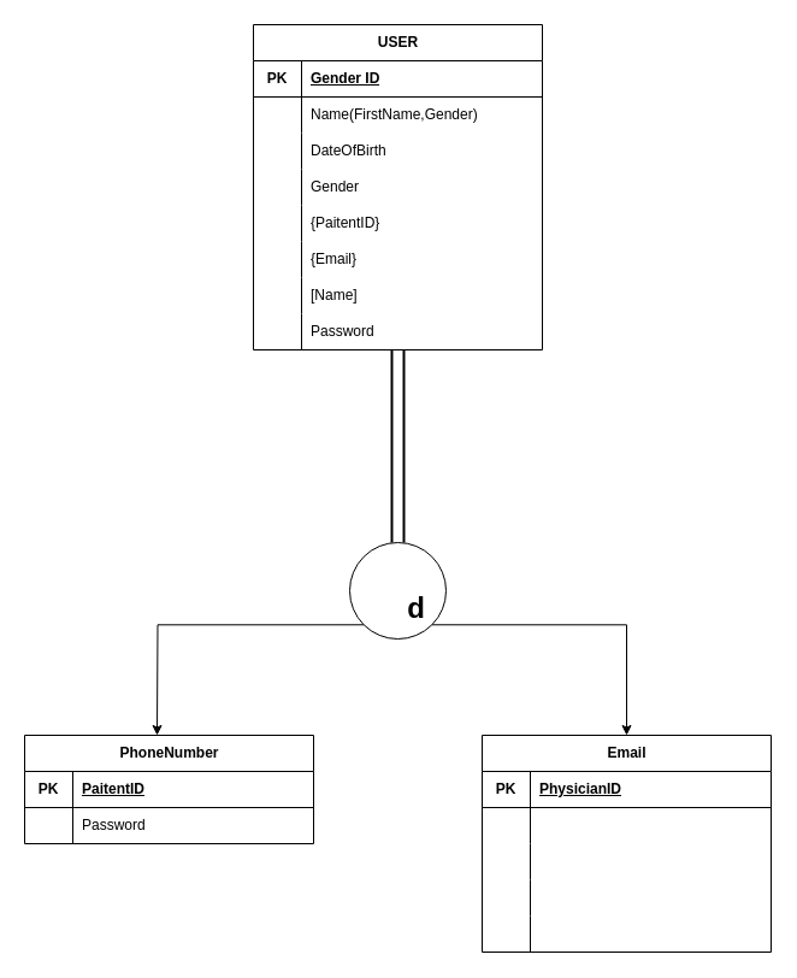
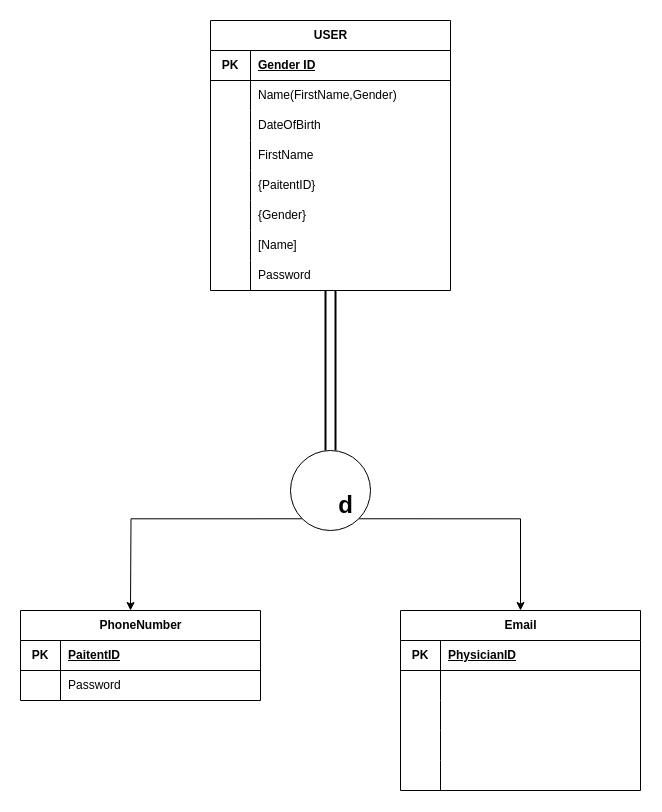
  <mxCell id="0" />
  <mxCell id="1" parent="0" />
  <mxCell id="2" value="USER" style="shape=table;startSize=30;container=1;collapsible=1;childLayout=tableLayout;fixedRows=1;rowLines=0;fontStyle=1;align=center;resizeLast=1;html=1;" vertex="1" parent="1"><mxGeometry x="210" y="20" width="240" height="270" as="geometry" /></mxCell>
  <mxCell id="3" value="" style="shape=tableRow;horizontal=0;startSize=0;swimlaneHead=0;swimlaneBody=0;fillColor=none;collapsible=0;dropTarget=0;points=[[0,0.5],[1,0.5]];portConstraint=eastwest;top=0;left=0;right=0;bottom=1;" vertex="1" parent="2"><mxGeometry y="30" width="240" height="30" as="geometry" /></mxCell>
  <mxCell id="4" value="PK" style="shape=partialRectangle;connectable=0;fillColor=none;top=0;left=0;bottom=0;right=0;fontStyle=1;overflow=hidden;whiteSpace=wrap;html=1;" vertex="1" parent="3"><mxGeometry width="40" height="30" as="geometry"><mxRectangle width="40" height="30" as="alternateBounds" /></mxGeometry></mxCell>
  <mxCell id="5" value="Gender ID" style="shape=partialRectangle;connectable=0;fillColor=none;top=0;left=0;bottom=0;right=0;align=left;spacingLeft=6;fontStyle=5;overflow=hidden;whiteSpace=wrap;html=1;" vertex="1" parent="3"><mxGeometry x="40" width="200" height="30" as="geometry"><mxRectangle width="200" height="30" as="alternateBounds" /></mxGeometry></mxCell>
  <mxCell id="6" value="" style="shape=tableRow;horizontal=0;startSize=0;swimlaneHead=0;swimlaneBody=0;fillColor=none;collapsible=0;dropTarget=0;points=[[0,0.5],[1,0.5]];portConstraint=eastwest;top=0;left=0;right=0;bottom=0;" vertex="1" parent="2"><mxGeometry y="60" width="240" height="30" as="geometry" /></mxCell>
  <mxCell id="7" value="" style="shape=partialRectangle;connectable=0;fillColor=none;top=0;left=0;bottom=0;right=0;editable=1;overflow=hidden;whiteSpace=wrap;html=1;" vertex="1" parent="6"><mxGeometry width="40" height="30" as="geometry"><mxRectangle width="40" height="30" as="alternateBounds" /></mxGeometry></mxCell>
  <mxCell id="8" value="Name(FirstName,Gender)" style="shape=partialRectangle;connectable=0;fillColor=none;top=0;left=0;bottom=0;right=0;align=left;spacingLeft=6;overflow=hidden;whiteSpace=wrap;html=1;" vertex="1" parent="6"><mxGeometry x="40" width="200" height="30" as="geometry"><mxRectangle width="200" height="30" as="alternateBounds" /></mxGeometry></mxCell>
  <mxCell id="9" value="" style="shape=tableRow;horizontal=0;startSize=0;swimlaneHead=0;swimlaneBody=0;fillColor=none;collapsible=0;dropTarget=0;points=[[0,0.5],[1,0.5]];portConstraint=eastwest;top=0;left=0;right=0;bottom=0;" vertex="1" parent="2"><mxGeometry y="90" width="240" height="30" as="geometry" /></mxCell>
  <mxCell id="10" value="" style="shape=partialRectangle;connectable=0;fillColor=none;top=0;left=0;bottom=0;right=0;editable=1;overflow=hidden;whiteSpace=wrap;html=1;" vertex="1" parent="9"><mxGeometry width="40" height="30" as="geometry"><mxRectangle width="40" height="30" as="alternateBounds" /></mxGeometry></mxCell>
  <mxCell id="11" value="DateOfBirth" style="shape=partialRectangle;connectable=0;fillColor=none;top=0;left=0;bottom=0;right=0;align=left;spacingLeft=6;overflow=hidden;whiteSpace=wrap;html=1;" vertex="1" parent="9"><mxGeometry x="40" width="200" height="30" as="geometry"><mxRectangle width="200" height="30" as="alternateBounds" /></mxGeometry></mxCell>
  <mxCell id="12" value="" style="shape=tableRow;horizontal=0;startSize=0;swimlaneHead=0;swimlaneBody=0;fillColor=none;collapsible=0;dropTarget=0;points=[[0,0.5],[1,0.5]];portConstraint=eastwest;top=0;left=0;right=0;bottom=0;" vertex="1" parent="2"><mxGeometry y="120" width="240" height="30" as="geometry" /></mxCell>
  <mxCell id="13" value="" style="shape=partialRectangle;connectable=0;fillColor=none;top=0;left=0;bottom=0;right=0;editable=1;overflow=hidden;whiteSpace=wrap;html=1;" vertex="1" parent="12"><mxGeometry width="40" height="30" as="geometry"><mxRectangle width="40" height="30" as="alternateBounds" /></mxGeometry></mxCell>
- <mxCell id="14" value="Gender" style="shape=partialRectangle;connectable=0;fillColor=none;top=0;left=0;bottom=0;right=0;align=left;spacingLeft=6;overflow=hidden;whiteSpace=wrap;html=1;" vertex="1" parent="12"><mxGeometry x="40" width="200" height="30" as="geometry"><mxRectangle width="200" height="30" as="alternateBounds" /></mxGeometry></mxCell>
+ <mxCell id="14" value="FirstName" style="shape=partialRectangle;connectable=0;fillColor=none;top=0;left=0;bottom=0;right=0;align=left;spacingLeft=6;overflow=hidden;whiteSpace=wrap;html=1;" vertex="1" parent="12"><mxGeometry x="40" width="200" height="30" as="geometry"><mxRectangle width="200" height="30" as="alternateBounds" /></mxGeometry></mxCell>
  <mxCell id="15" value="" style="shape=tableRow;horizontal=0;startSize=0;swimlaneHead=0;swimlaneBody=0;fillColor=none;collapsible=0;dropTarget=0;points=[[0,0.5],[1,0.5]];portConstraint=eastwest;top=0;left=0;right=0;bottom=0;" vertex="1" parent="2"><mxGeometry y="150" width="240" height="30" as="geometry" /></mxCell>
  <mxCell id="16" value="" style="shape=partialRectangle;connectable=0;fillColor=none;top=0;left=0;bottom=0;right=0;editable=1;overflow=hidden;whiteSpace=wrap;html=1;" vertex="1" parent="15"><mxGeometry width="40" height="30" as="geometry"><mxRectangle width="40" height="30" as="alternateBounds" /></mxGeometry></mxCell>
  <mxCell id="17" value="{PaitentID}" style="shape=partialRectangle;connectable=0;fillColor=none;top=0;left=0;bottom=0;right=0;align=left;spacingLeft=6;overflow=hidden;whiteSpace=wrap;html=1;" vertex="1" parent="15"><mxGeometry x="40" width="200" height="30" as="geometry"><mxRectangle width="200" height="30" as="alternateBounds" /></mxGeometry></mxCell>
  <mxCell id="18" value="" style="shape=tableRow;horizontal=0;startSize=0;swimlaneHead=0;swimlaneBody=0;fillColor=none;collapsible=0;dropTarget=0;points=[[0,0.5],[1,0.5]];portConstraint=eastwest;top=0;left=0;right=0;bottom=0;" vertex="1" parent="2"><mxGeometry y="180" width="240" height="30" as="geometry" /></mxCell>
  <mxCell id="19" value="" style="shape=partialRectangle;connectable=0;fillColor=none;top=0;left=0;bottom=0;right=0;editable=1;overflow=hidden;whiteSpace=wrap;html=1;" vertex="1" parent="18"><mxGeometry width="40" height="30" as="geometry"><mxRectangle width="40" height="30" as="alternateBounds" /></mxGeometry></mxCell>
- <mxCell id="20" value="{Email}" style="shape=partialRectangle;connectable=0;fillColor=none;top=0;left=0;bottom=0;right=0;align=left;spacingLeft=6;overflow=hidden;whiteSpace=wrap;html=1;" vertex="1" parent="18"><mxGeometry x="40" width="200" height="30" as="geometry"><mxRectangle width="200" height="30" as="alternateBounds" /></mxGeometry></mxCell>
+ <mxCell id="20" value="{Gender}" style="shape=partialRectangle;connectable=0;fillColor=none;top=0;left=0;bottom=0;right=0;align=left;spacingLeft=6;overflow=hidden;whiteSpace=wrap;html=1;" vertex="1" parent="18"><mxGeometry x="40" width="200" height="30" as="geometry"><mxRectangle width="200" height="30" as="alternateBounds" /></mxGeometry></mxCell>
  <mxCell id="21" value="" style="shape=tableRow;horizontal=0;startSize=0;swimlaneHead=0;swimlaneBody=0;fillColor=none;collapsible=0;dropTarget=0;points=[[0,0.5],[1,0.5]];portConstraint=eastwest;top=0;left=0;right=0;bottom=0;" vertex="1" parent="2"><mxGeometry y="210" width="240" height="30" as="geometry" /></mxCell>
  <mxCell id="22" value="" style="shape=partialRectangle;connectable=0;fillColor=none;top=0;left=0;bottom=0;right=0;editable=1;overflow=hidden;whiteSpace=wrap;html=1;" vertex="1" parent="21"><mxGeometry width="40" height="30" as="geometry"><mxRectangle width="40" height="30" as="alternateBounds" /></mxGeometry></mxCell>
  <mxCell id="23" value="[Name]" style="shape=partialRectangle;connectable=0;fillColor=none;top=0;left=0;bottom=0;right=0;align=left;spacingLeft=6;overflow=hidden;whiteSpace=wrap;html=1;" vertex="1" parent="21"><mxGeometry x="40" width="200" height="30" as="geometry"><mxRectangle width="200" height="30" as="alternateBounds" /></mxGeometry></mxCell>
  <mxCell id="24" value="" style="shape=tableRow;horizontal=0;startSize=0;swimlaneHead=0;swimlaneBody=0;fillColor=none;collapsible=0;dropTarget=0;points=[[0,0.5],[1,0.5]];portConstraint=eastwest;top=0;left=0;right=0;bottom=0;" vertex="1" parent="2"><mxGeometry y="240" width="240" height="30" as="geometry" /></mxCell>
  <mxCell id="25" value="" style="shape=partialRectangle;connectable=0;fillColor=none;top=0;left=0;bottom=0;right=0;editable=1;overflow=hidden;whiteSpace=wrap;html=1;" vertex="1" parent="24"><mxGeometry width="40" height="30" as="geometry"><mxRectangle width="40" height="30" as="alternateBounds" /></mxGeometry></mxCell>
  <mxCell id="26" value="Password" style="shape=partialRectangle;connectable=0;fillColor=none;top=0;left=0;bottom=0;right=0;align=left;spacingLeft=6;overflow=hidden;whiteSpace=wrap;html=1;" vertex="1" parent="24"><mxGeometry x="40" width="200" height="30" as="geometry"><mxRectangle width="200" height="30" as="alternateBounds" /></mxGeometry></mxCell>
  <mxCell id="27" value="" style="line;strokeWidth=2;direction=south;html=1;" vertex="1" parent="1"><mxGeometry x="320" y="290" width="10" height="160" as="geometry" /></mxCell>
  <mxCell id="28" value="" style="line;strokeWidth=2;direction=south;html=1;" vertex="1" parent="1"><mxGeometry x="330" y="290" width="10" height="160" as="geometry" /></mxCell>
  <mxCell id="29" style="edgeStyle=orthogonalEdgeStyle;rounded=0;orthogonalLoop=1;jettySize=auto;html=1;exitX=0;exitY=1;exitDx=0;exitDy=0;" edge="1" parent="1" source="31"><mxGeometry relative="1" as="geometry"><mxPoint x="130" y="610" as="targetPoint" /></mxGeometry></mxCell>
  <mxCell id="30" style="edgeStyle=orthogonalEdgeStyle;rounded=0;orthogonalLoop=1;jettySize=auto;html=1;exitX=1;exitY=1;exitDx=0;exitDy=0;entryX=0.5;entryY=0;entryDx=0;entryDy=0;" edge="1" parent="1" source="31" target="39"><mxGeometry relative="1" as="geometry"><mxPoint x="520" y="600" as="targetPoint" /></mxGeometry></mxCell>
  <mxCell id="31" value="" style="ellipse;whiteSpace=wrap;html=1;aspect=fixed;" vertex="1" parent="1"><mxGeometry x="290" y="450" width="80" height="80" as="geometry" /></mxCell>
  <mxCell id="32" value="PhoneNumber" style="shape=table;startSize=30;container=1;collapsible=1;childLayout=tableLayout;fixedRows=1;rowLines=0;fontStyle=1;align=center;resizeLast=1;html=1;" vertex="1" parent="1"><mxGeometry x="20" y="610" width="240" height="90" as="geometry" /></mxCell>
  <mxCell id="33" value="" style="shape=tableRow;horizontal=0;startSize=0;swimlaneHead=0;swimlaneBody=0;fillColor=none;collapsible=0;dropTarget=0;points=[[0,0.5],[1,0.5]];portConstraint=eastwest;top=0;left=0;right=0;bottom=1;" vertex="1" parent="32"><mxGeometry y="30" width="240" height="30" as="geometry" /></mxCell>
  <mxCell id="34" value="PK" style="shape=partialRectangle;connectable=0;fillColor=none;top=0;left=0;bottom=0;right=0;fontStyle=1;overflow=hidden;whiteSpace=wrap;html=1;" vertex="1" parent="33"><mxGeometry width="40" height="30" as="geometry"><mxRectangle width="40" height="30" as="alternateBounds" /></mxGeometry></mxCell>
  <mxCell id="35" value="PaitentID" style="shape=partialRectangle;connectable=0;fillColor=none;top=0;left=0;bottom=0;right=0;align=left;spacingLeft=6;fontStyle=5;overflow=hidden;whiteSpace=wrap;html=1;" vertex="1" parent="33"><mxGeometry x="40" width="200" height="30" as="geometry"><mxRectangle width="200" height="30" as="alternateBounds" /></mxGeometry></mxCell>
  <mxCell id="36" value="" style="shape=tableRow;horizontal=0;startSize=0;swimlaneHead=0;swimlaneBody=0;fillColor=none;collapsible=0;dropTarget=0;points=[[0,0.5],[1,0.5]];portConstraint=eastwest;top=0;left=0;right=0;bottom=0;" vertex="1" parent="32"><mxGeometry y="60" width="240" height="30" as="geometry" /></mxCell>
  <mxCell id="37" value="" style="shape=partialRectangle;connectable=0;fillColor=none;top=0;left=0;bottom=0;right=0;editable=1;overflow=hidden;whiteSpace=wrap;html=1;" vertex="1" parent="36"><mxGeometry width="40" height="30" as="geometry"><mxRectangle width="40" height="30" as="alternateBounds" /></mxGeometry></mxCell>
  <mxCell id="38" value="Password" style="shape=partialRectangle;connectable=0;fillColor=none;top=0;left=0;bottom=0;right=0;align=left;spacingLeft=6;overflow=hidden;whiteSpace=wrap;html=1;" vertex="1" parent="36"><mxGeometry x="40" width="200" height="30" as="geometry"><mxRectangle width="200" height="30" as="alternateBounds" /></mxGeometry></mxCell>
  <mxCell id="39" value="Email" style="shape=table;startSize=30;container=1;collapsible=1;childLayout=tableLayout;fixedRows=1;rowLines=0;fontStyle=1;align=center;resizeLast=1;html=1;" vertex="1" parent="1"><mxGeometry x="400" y="610" width="240" height="180" as="geometry" /></mxCell>
  <mxCell id="40" value="" style="shape=tableRow;horizontal=0;startSize=0;swimlaneHead=0;swimlaneBody=0;fillColor=none;collapsible=0;dropTarget=0;points=[[0,0.5],[1,0.5]];portConstraint=eastwest;top=0;left=0;right=0;bottom=1;" vertex="1" parent="39"><mxGeometry y="30" width="240" height="30" as="geometry" /></mxCell>
  <mxCell id="41" value="PK" style="shape=partialRectangle;connectable=0;fillColor=none;top=0;left=0;bottom=0;right=0;fontStyle=1;overflow=hidden;whiteSpace=wrap;html=1;" vertex="1" parent="40"><mxGeometry width="40" height="30" as="geometry"><mxRectangle width="40" height="30" as="alternateBounds" /></mxGeometry></mxCell>
  <mxCell id="42" value="PhysicianID" style="shape=partialRectangle;connectable=0;fillColor=none;top=0;left=0;bottom=0;right=0;align=left;spacingLeft=6;fontStyle=5;overflow=hidden;whiteSpace=wrap;html=1;" vertex="1" parent="40"><mxGeometry x="40" width="200" height="30" as="geometry"><mxRectangle width="200" height="30" as="alternateBounds" /></mxGeometry></mxCell>
  <mxCell id="43" value="" style="shape=tableRow;horizontal=0;startSize=0;swimlaneHead=0;swimlaneBody=0;fillColor=none;collapsible=0;dropTarget=0;points=[[0,0.5],[1,0.5]];portConstraint=eastwest;top=0;left=0;right=0;bottom=0;" vertex="1" parent="39"><mxGeometry y="60" width="240" height="30" as="geometry" /></mxCell>
  <mxCell id="44" value="" style="shape=partialRectangle;connectable=0;fillColor=none;top=0;left=0;bottom=0;right=0;editable=1;overflow=hidden;whiteSpace=wrap;html=1;" vertex="1" parent="43"><mxGeometry width="40" height="30" as="geometry"><mxRectangle width="40" height="30" as="alternateBounds" /></mxGeometry></mxCell>
  <mxCell id="45" value="" style="shape=partialRectangle;connectable=0;fillColor=none;top=0;left=0;bottom=0;right=0;align=left;spacingLeft=6;overflow=hidden;whiteSpace=wrap;html=1;" vertex="1" parent="43"><mxGeometry x="40" width="200" height="30" as="geometry"><mxRectangle width="200" height="30" as="alternateBounds" /></mxGeometry></mxCell>
  <mxCell id="46" value="" style="shape=tableRow;horizontal=0;startSize=0;swimlaneHead=0;swimlaneBody=0;fillColor=none;collapsible=0;dropTarget=0;points=[[0,0.5],[1,0.5]];portConstraint=eastwest;top=0;left=0;right=0;bottom=0;" vertex="1" parent="39"><mxGeometry y="90" width="240" height="30" as="geometry" /></mxCell>
  <mxCell id="47" value="" style="shape=partialRectangle;connectable=0;fillColor=none;top=0;left=0;bottom=0;right=0;editable=1;overflow=hidden;whiteSpace=wrap;html=1;" vertex="1" parent="46"><mxGeometry width="40" height="30" as="geometry"><mxRectangle width="40" height="30" as="alternateBounds" /></mxGeometry></mxCell>
  <mxCell id="48" value="" style="shape=partialRectangle;connectable=0;fillColor=none;top=0;left=0;bottom=0;right=0;align=left;spacingLeft=6;overflow=hidden;whiteSpace=wrap;html=1;" vertex="1" parent="46"><mxGeometry x="40" width="200" height="30" as="geometry"><mxRectangle width="200" height="30" as="alternateBounds" /></mxGeometry></mxCell>
  <mxCell id="49" value="" style="shape=tableRow;horizontal=0;startSize=0;swimlaneHead=0;swimlaneBody=0;fillColor=none;collapsible=0;dropTarget=0;points=[[0,0.5],[1,0.5]];portConstraint=eastwest;top=0;left=0;right=0;bottom=0;" vertex="1" parent="39"><mxGeometry y="120" width="240" height="30" as="geometry" /></mxCell>
  <mxCell id="50" value="" style="shape=partialRectangle;connectable=0;fillColor=none;top=0;left=0;bottom=0;right=0;editable=1;overflow=hidden;whiteSpace=wrap;html=1;" vertex="1" parent="49"><mxGeometry width="40" height="30" as="geometry"><mxRectangle width="40" height="30" as="alternateBounds" /></mxGeometry></mxCell>
  <mxCell id="51" value="" style="shape=partialRectangle;connectable=0;fillColor=none;top=0;left=0;bottom=0;right=0;align=left;spacingLeft=6;overflow=hidden;whiteSpace=wrap;html=1;" vertex="1" parent="49"><mxGeometry x="40" width="200" height="30" as="geometry"><mxRectangle width="200" height="30" as="alternateBounds" /></mxGeometry></mxCell>
  <mxCell id="52" value="" style="shape=tableRow;horizontal=0;startSize=0;swimlaneHead=0;swimlaneBody=0;fillColor=none;collapsible=0;dropTarget=0;points=[[0,0.5],[1,0.5]];portConstraint=eastwest;top=0;left=0;right=0;bottom=0;" vertex="1" parent="39"><mxGeometry y="150" width="240" height="30" as="geometry" /></mxCell>
  <mxCell id="53" value="" style="shape=partialRectangle;connectable=0;fillColor=none;top=0;left=0;bottom=0;right=0;editable=1;overflow=hidden;whiteSpace=wrap;html=1;" vertex="1" parent="52"><mxGeometry width="40" height="30" as="geometry"><mxRectangle width="40" height="30" as="alternateBounds" /></mxGeometry></mxCell>
  <mxCell id="54" value="" style="shape=partialRectangle;connectable=0;fillColor=none;top=0;left=0;bottom=0;right=0;align=left;spacingLeft=6;overflow=hidden;whiteSpace=wrap;html=1;" vertex="1" parent="52"><mxGeometry x="40" width="200" height="30" as="geometry"><mxRectangle width="200" height="30" as="alternateBounds" /></mxGeometry></mxCell>
  <mxCell id="55" value="d" style="text;strokeColor=none;fillColor=none;html=1;fontSize=24;fontStyle=1;verticalAlign=middle;align=center;" vertex="1" parent="1"><mxGeometry x="322.5" y="485" width="45" height="40" as="geometry" /></mxCell>
